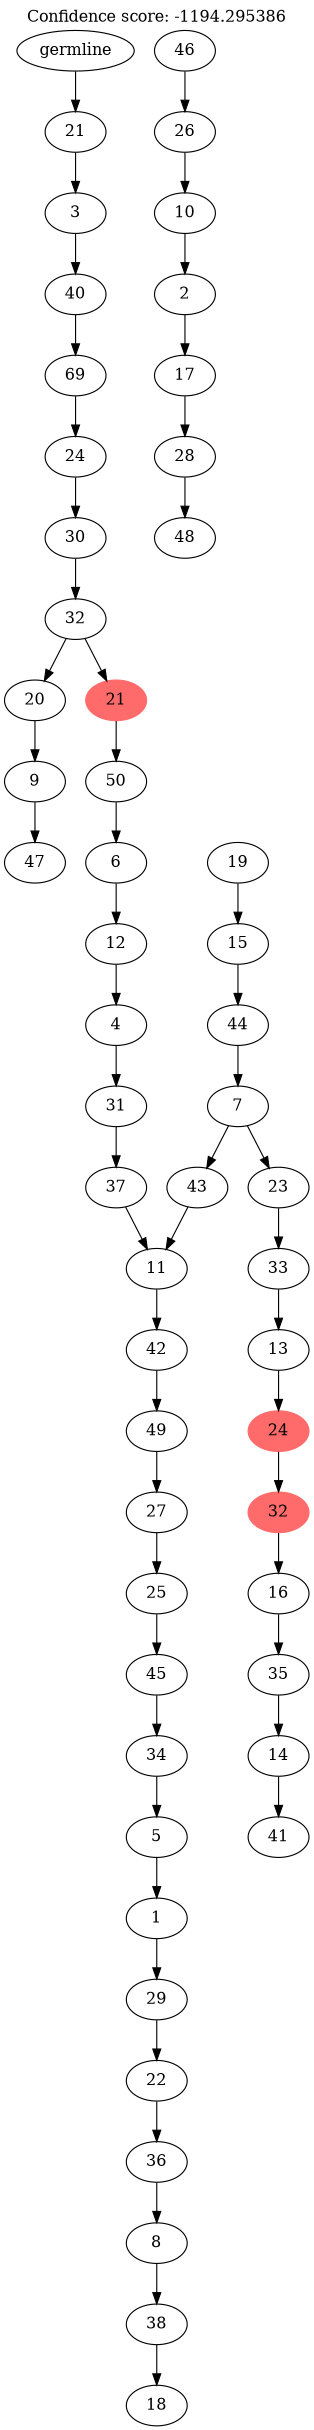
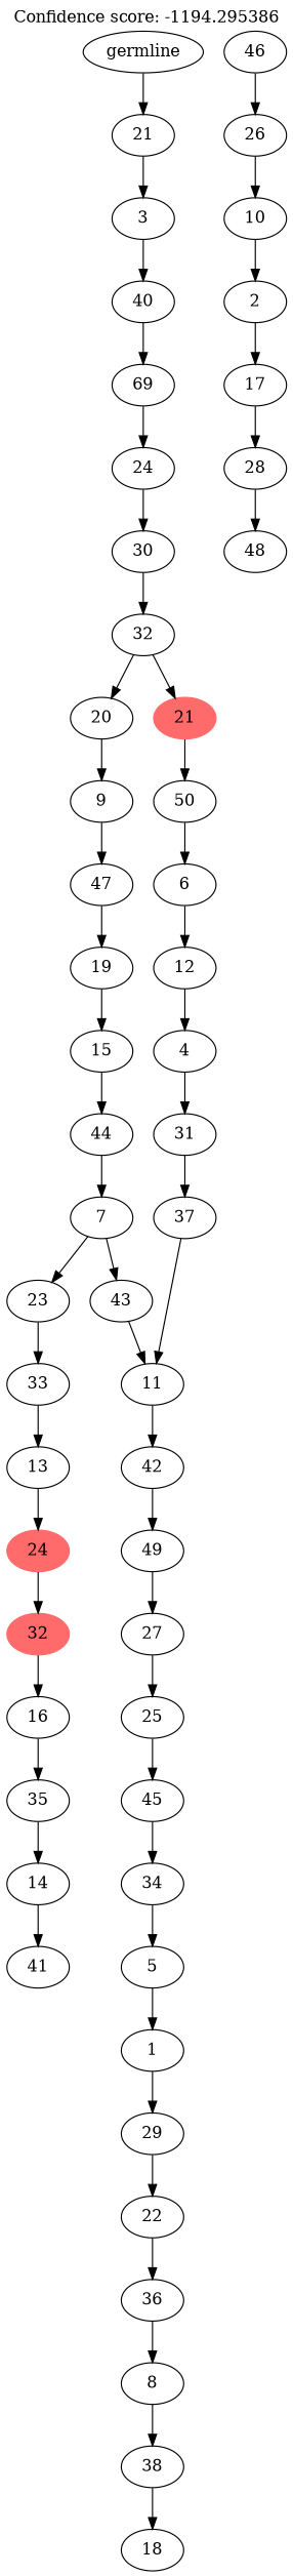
  digraph {
    label="Confidence score: -1194.295386"
    labelloc=t
    n1 [label=14]
    n2 [label=41]
    n3 [label=35]
    n4 [label=16]
    n5 [color=indianred1 label=32 style=filled]
    n6 [color=indianred1 label=24 style=filled]
    n7 [label=13]
    n8 [label=33]
    n9 [label=23]
    n10 [label=38]
    n11 [label=18]
    n12 [label=8]
    n13 [label=36]
    n14 [label=22]
    n15 [label=29]
    n16 [label=1]
    n17 [label=5]
    n18 [label=34]
    n19 [label=45]
    n20 [label=25]
    n21 [label=27]
    n22 [label=49]
    n23 [label=42]
    n24 [label=11]
    n25 [label=43]
    n26 [label=7]
    n27 [label=44]
    n28 [label=15]
    n29 [label=19]
    n30 [label=47]
    n31 [label=9]
    n32 [label=20]
    n33 [label=28]
    n34 [label=48]
    n35 [label=17]
    n36 [label=2]
    n37 [label=10]
    n38 [label=26]
    n39 [label=46]
    n40 [label=37]
    n41 [label=31]
    n42 [label=4]
    n43 [label=12]
    n44 [label=6]
    n45 [label=50]
    n46 [color=indianred1 label=21 style=filled]
    n47 [label=32]
    n48 [label=30]
    n49 [label=24]
    n50 [label=69]
    n51 [label=40]
    n52 [label=3]
    n53 [label=21]
    n54 [label=germline]
    n1 -> n2
    n3 -> n1
    n4 -> n3
    n5 -> n4
    n6 -> n5
    n7 -> n6
    n8 -> n7
    n9 -> n8
    n10 -> n11
    n12 -> n10
    n13 -> n12
    n14 -> n13
    n15 -> n14
    n16 -> n15
    n17 -> n16
    n18 -> n17
    n19 -> n18
    n20 -> n19
    n21 -> n20
    n22 -> n21
    n23 -> n22
    n24 -> n23
    n25 -> n24
    n26 -> n9
    n26 -> n25
    n27 -> n26
    n28 -> n27
    n29 -> n28
+   n30 -> n29
    n31 -> n30
    n32 -> n31
    n33 -> n34
    n35 -> n33
    n36 -> n35
    n37 -> n36
    n38 -> n37
    n39 -> n38
    n40 -> n24
    n41 -> n40
    n42 -> n41
    n43 -> n42
    n44 -> n43
    n45 -> n44
    n46 -> n45
    n47 -> n32
    n47 -> n46
    n48 -> n47
    n49 -> n48
    n50 -> n49
    n51 -> n50
    n52 -> n51
    n53 -> n52
    n54 -> n53
  }
